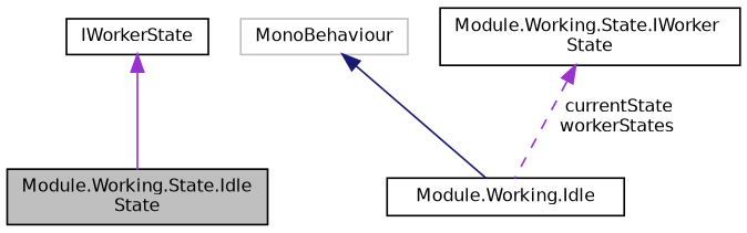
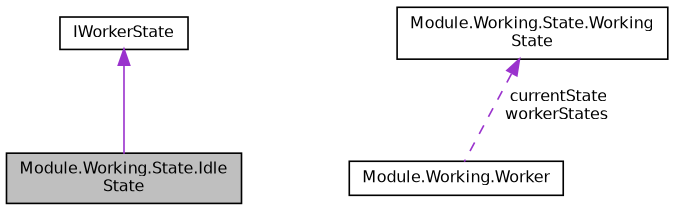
  digraph {
    node [color=black fillcolor=white fontname=Helvetica fontsize=10 shape=record style=filled]
    edge [color=darkorchid3 dir=back fontname=Helvetica fontsize=10 labelfontname=Helvetica labelfontsize=10 style=solid]
    n1 [fillcolor=grey75 fontcolor=black height=0.2 label="Module.Working.State.Idle\lState" width=0.4]
    n2 [height=0.2 label=IWorkerState width=0.4]
-   n3 [height=0.2 label="Module.Working.Idle" width=0.4]
-   n4 [color=grey75 height=0.2 label=MonoBehaviour width=0.4]
-   n5 [height=0.2 label="Module.Working.State.IWorker\lState" width=0.4]
+   n3 [height=0.2 label="Module.Working.Worker" width=0.4]
+   n5 [height=0.2 label="Module.Working.State.Working\lState" width=0.4]
    n2 -> n1
-   n4 -> n3 [color=midnightblue]
    n5 -> n3 [label=" currentState\nworkerStates" style=dashed]
  }
